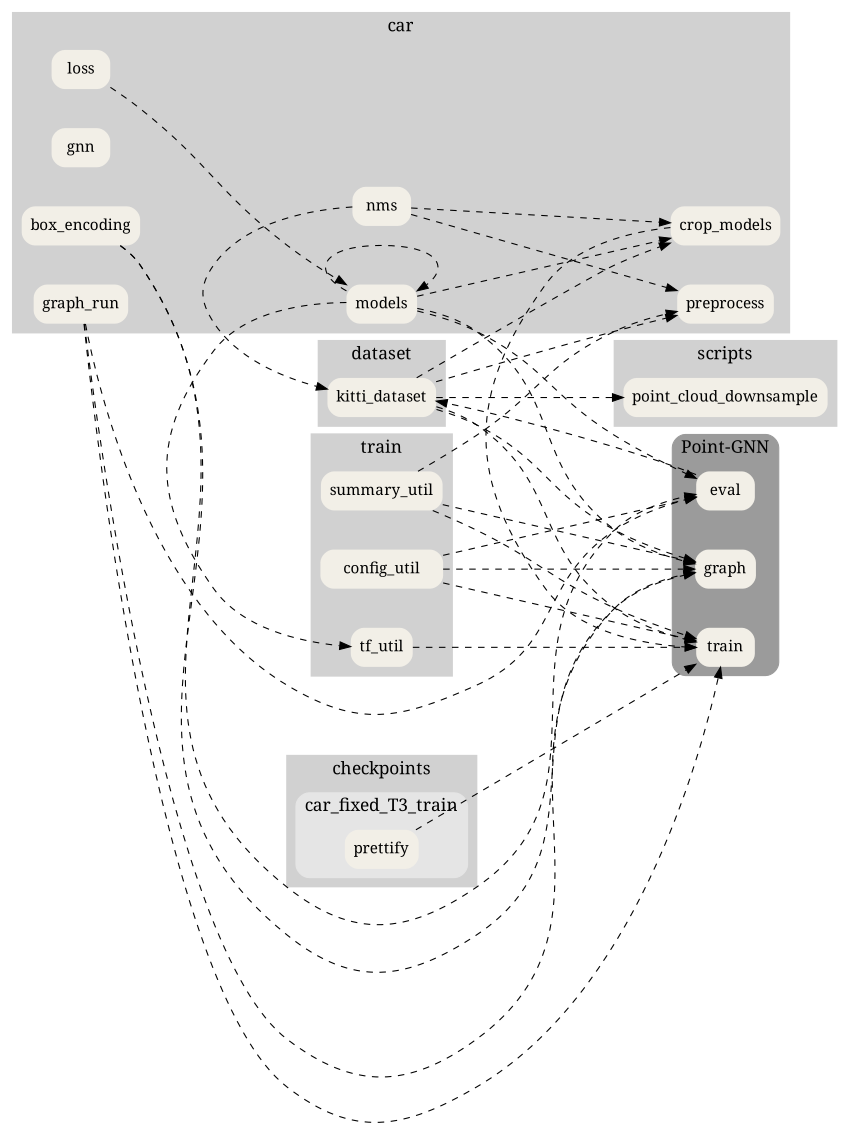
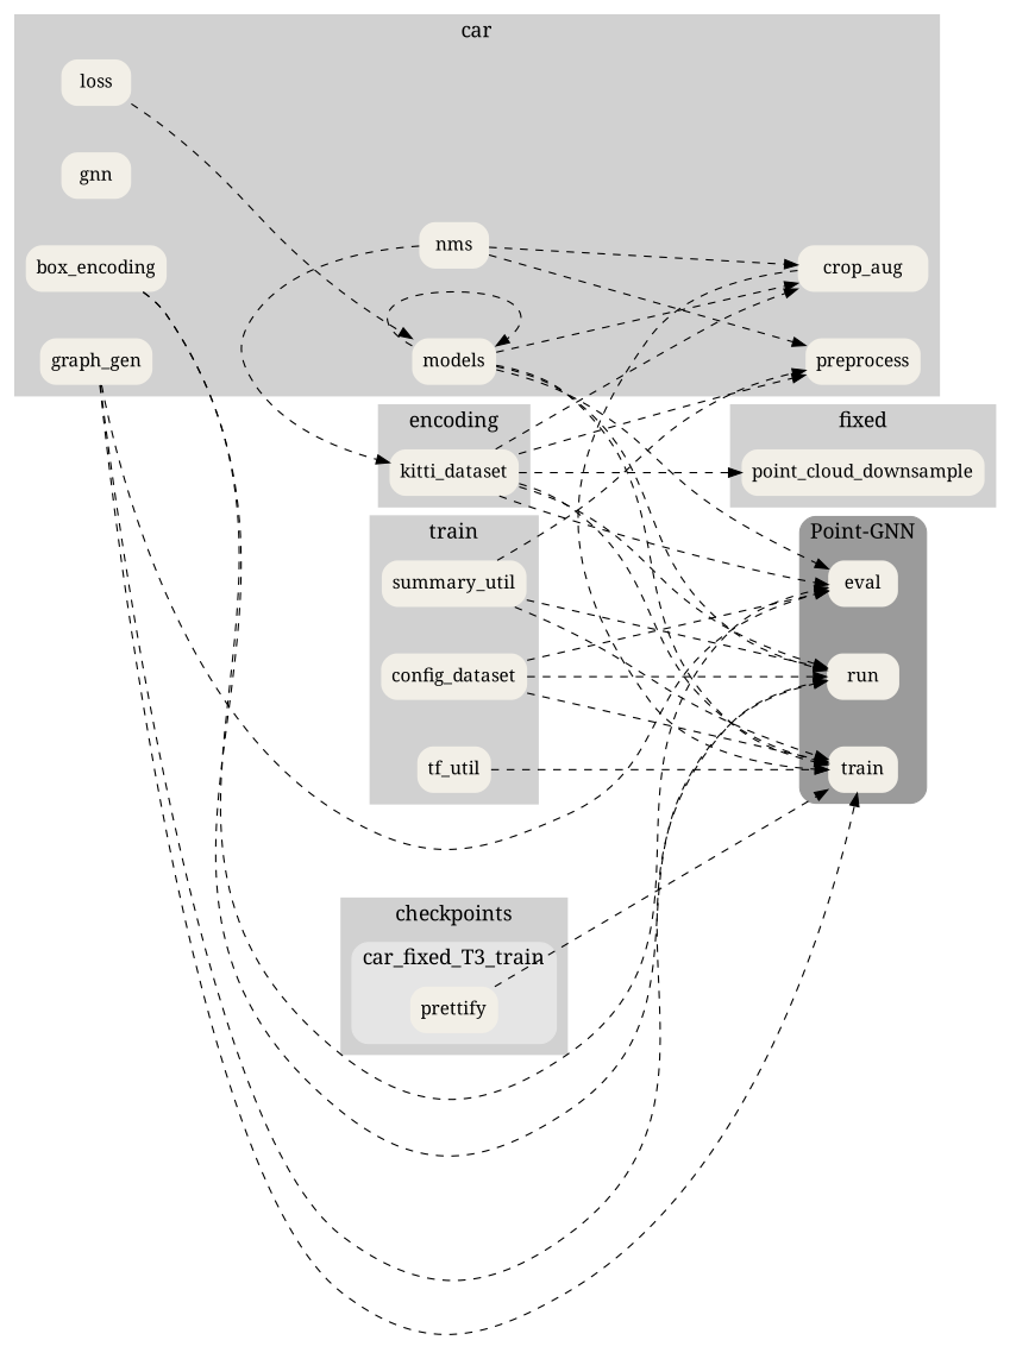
  strict digraph {
    clusterrank=local
    color="#d1d1d1"
    fontcolor="#000000"
    fontname="Noto Serif"
    fontsize=16
    nodesep=0.5
    rank=same
    rankdir=LR
    ranksep=2
    shape=tab
    splines=true
    style="filled,bold"
    node [color=none fillcolor="#F2EFE7" fontname="Noto Serif" fontsize=14 shape=box style="filled,dashed,bold,rounded"]
    edge [arrowtail=dot fontname="Noto Serif" style=dashed]
    eval
-   run [label="graph"]
+   run
    train
    preprocess
    box_encoding
-   crop_aug [label=crop_models]
+   crop_aug
    gnn
-   graph_gen [label=graph_run]
+   graph_gen
    loss
    models
    nms
-   config_util
+   config_util [label=config_dataset]
    summary_util
    tf_util
    kitti_dataset
    point_cloud_downsample
    prettify
    subgraph cluster_1 {
      color="#9b9b9b"
      label="Point-GNN"
      style="rounded,filled"
      eval
      run
      train
    }
    subgraph cluster_2 {
      label=car
      preprocess
      box_encoding
      crop_aug
      gnn
      graph_gen
      loss
      models
      nms
    }
    subgraph cluster_3 {
      label=train
      config_util
      summary_util
      tf_util
    }
    subgraph cluster_4 {
-     label=dataset
+     label=encoding
      kitti_dataset
    }
    subgraph cluster_5 {
-     label=scripts
+     label=fixed
      point_cloud_downsample
    }
    subgraph cluster_6 {
      label=checkpoints
      subgraph cluster_7 {
        color="#e5e5e5"
        label=car_fixed_T3_train
        style="rounded,filled"
        prettify
      }
    }
    box_encoding -> eval
    box_encoding -> run
    crop_aug -> train
    graph_gen -> eval
    graph_gen -> run
    graph_gen -> train
    loss -> models
    models -> eval
    models -> run
-   models -> tf_util
+   models -> train
    models -> crop_aug
    models -> models
    nms -> preprocess
    nms -> crop_aug
    nms -> kitti_dataset
    config_util -> eval
    config_util -> run
    config_util -> train
    summary_util -> run
    summary_util -> train
    summary_util -> preprocess
    tf_util -> train
-   eval -> kitti_dataset
+   kitti_dataset -> eval
    kitti_dataset -> run
    kitti_dataset -> train
    kitti_dataset -> preprocess
    kitti_dataset -> crop_aug
    kitti_dataset -> point_cloud_downsample
    prettify -> train
  }
